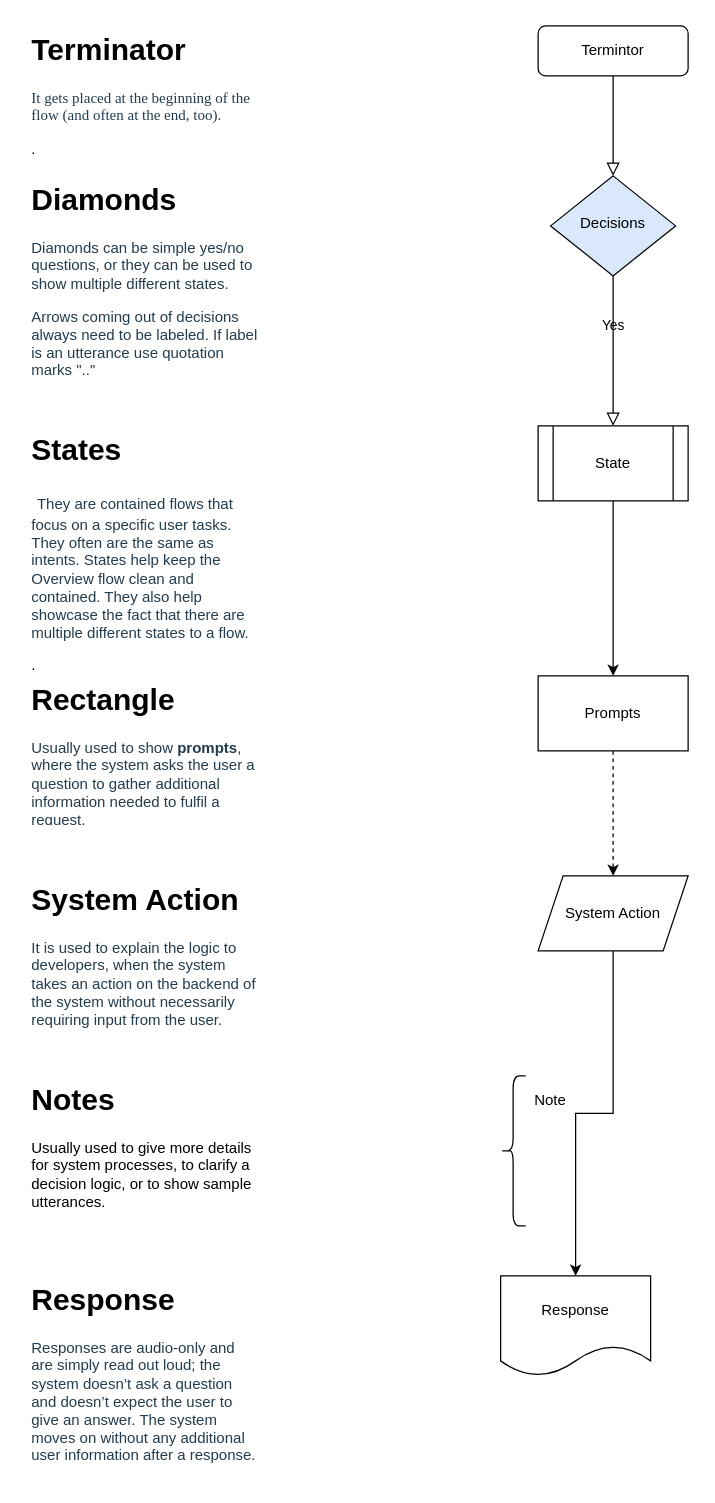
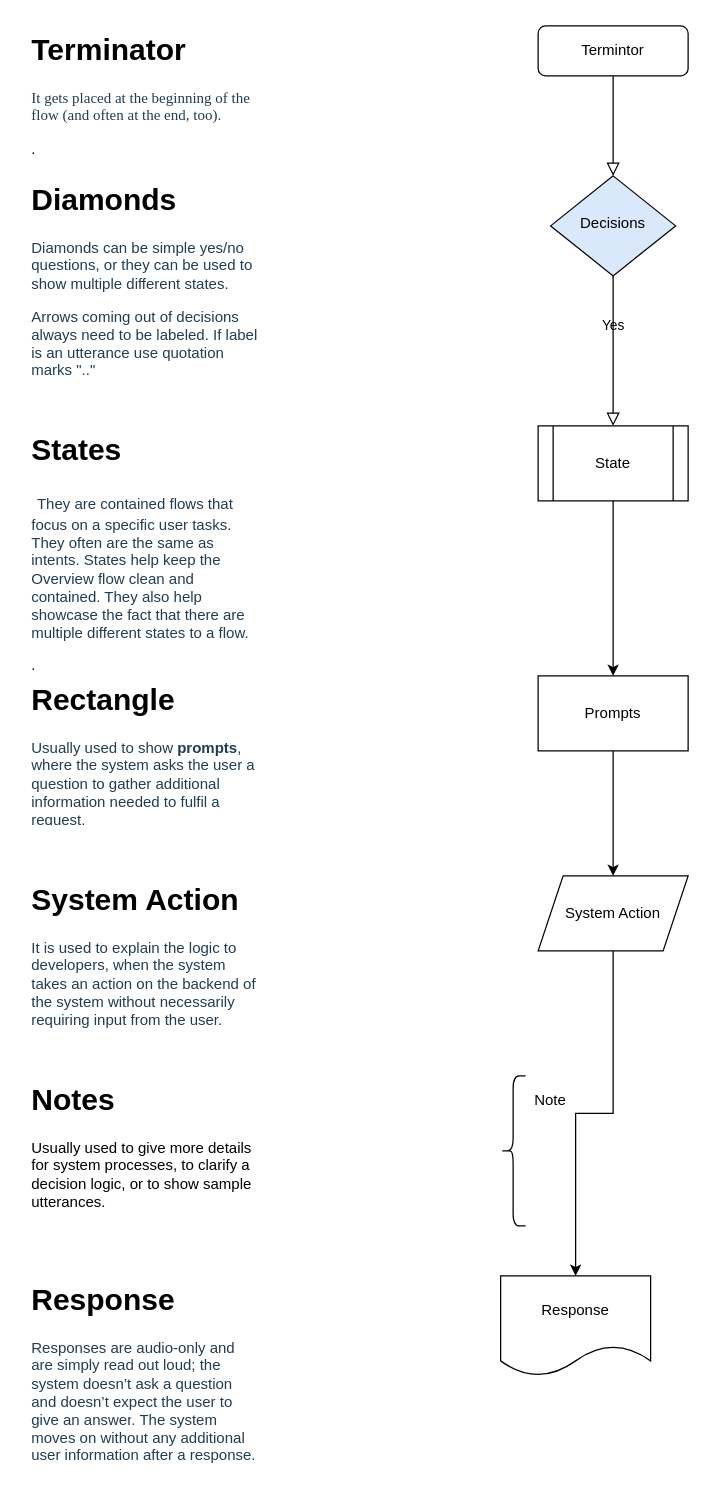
  <mxCell id="0" />
  <mxCell id="1" parent="0" />
  <mxCell id="2" value="" style="rounded=0;html=1;jettySize=auto;orthogonalLoop=1;fontSize=11;endArrow=block;endFill=0;endSize=8;strokeWidth=1;shadow=0;labelBackgroundColor=none;edgeStyle=orthogonalEdgeStyle;" parent="1" source="3" target="5" edge="1"><mxGeometry relative="1" as="geometry" /></mxCell>
  <mxCell id="3" value="Termintor" style="rounded=1;whiteSpace=wrap;html=1;fontSize=12;glass=0;strokeWidth=1;shadow=0;" parent="1" vertex="1"><mxGeometry x="430" y="20" width="120" height="40" as="geometry" /></mxCell>
  <mxCell id="4" value="Yes" style="rounded=0;html=1;jettySize=auto;orthogonalLoop=1;fontSize=11;endArrow=block;endFill=0;endSize=8;strokeWidth=1;shadow=0;labelBackgroundColor=none;edgeStyle=orthogonalEdgeStyle;" parent="1" source="5" edge="1"><mxGeometry y="20" relative="1" as="geometry"><mxPoint as="offset" /><mxPoint x="490" y="340" as="targetPoint" /></mxGeometry></mxCell>
  <mxCell id="5" value="Decisions" style="rhombus;whiteSpace=wrap;html=1;shadow=0;fontFamily=Helvetica;fontSize=12;align=center;strokeWidth=1;spacing=6;spacingTop=-4;fillColor=#dae8fc;" parent="1" vertex="1"><mxGeometry x="440" y="140" width="100" height="80" as="geometry" /></mxCell>
  <mxCell id="6" value="&lt;h1&gt;Terminator&lt;/h1&gt;&lt;font style=&quot;font-size: 12px&quot;&gt;&lt;span style=&quot;color: rgb(34 , 60 , 80) ; font-family: &amp;#34;tradegothicnextw01-ligh 693250&amp;#34; ; background-color: rgb(255 , 255 , 255)&quot;&gt;It gets placed at the beginning of the flow (and often at the end, too)&lt;/span&gt;&lt;span style=&quot;color: rgb(34 , 60 , 80) ; font-family: &amp;#34;tradegothicnextw01-ligh 693250&amp;#34; ; background-color: rgb(255 , 255 , 255)&quot;&gt;.&lt;/span&gt;&lt;/font&gt;&lt;p&gt;.&lt;/p&gt;" style="text;html=1;strokeColor=none;fillColor=none;spacing=5;spacingTop=-20;whiteSpace=wrap;overflow=hidden;rounded=0;" vertex="1" parent="1"><mxGeometry y="20" width="190" height="120" as="geometry" x="20" /></mxCell>
  <mxCell id="7" value="&lt;h1&gt;Diamonds&lt;/h1&gt;&lt;p&gt;&lt;span style=&quot;color: rgb(34 , 60 , 80) ; background-color: rgb(255 , 255 , 255)&quot;&gt;&lt;font style=&quot;font-size: 12px&quot;&gt;Diamonds can be simple yes/no questions, or they can be used to show multiple different states.&lt;/font&gt;&lt;/span&gt;&lt;br&gt;&lt;/p&gt;&lt;p&gt;&lt;span style=&quot;color: rgb(34 , 60 , 80) ; background-color: rgb(255 , 255 , 255)&quot;&gt;&lt;font style=&quot;font-size: 12px&quot;&gt;Arrows coming out of decisions always need to be labeled. If label is an utterance use quotation marks &quot;..&quot;&lt;/font&gt;&lt;/span&gt;&lt;/p&gt;" style="text;html=1;strokeColor=none;fillColor=none;spacing=5;spacingTop=-20;whiteSpace=wrap;overflow=hidden;rounded=0;" vertex="1" parent="1"><mxGeometry y="140" width="190" height="180" as="geometry" x="20" /></mxCell>
  <mxCell id="8" style="edgeStyle=orthogonalEdgeStyle;rounded=0;orthogonalLoop=1;jettySize=auto;html=1;exitX=0.5;exitY=1;exitDx=0;exitDy=0;" edge="1" parent="1" source="9"><mxGeometry relative="1" as="geometry"><mxPoint x="490" y="540" as="targetPoint" /></mxGeometry></mxCell>
  <mxCell id="9" value="State" style="shape=process;whiteSpace=wrap;html=1;backgroundOutline=1;" vertex="1" parent="1"><mxGeometry x="430" y="340" width="120" height="60" as="geometry" /></mxCell>
  <mxCell id="10" value="&lt;h1&gt;States&lt;/h1&gt;&lt;span style=&quot;color: rgb(34 , 60 , 80) ; font-family: &amp;#34;tradegothicnextw01-ligh 693250&amp;#34; ; font-size: 18px ; background-color: rgb(255 , 255 , 255)&quot;&gt;&amp;nbsp;&lt;/span&gt;&lt;span style=&quot;color: rgb(34 , 60 , 80) ; background-color: rgb(255 , 255 , 255)&quot;&gt;&lt;font style=&quot;font-size: 12px&quot;&gt;They are contained flows that focus on a specific user tasks. They often are the same as intents.&amp;nbsp;&lt;/font&gt;&lt;/span&gt;&lt;span style=&quot;color: rgb(34 , 60 , 80) ; background-color: rgb(255 , 255 , 255)&quot;&gt;&lt;font style=&quot;font-size: 12px&quot;&gt;States help keep the Overview flow clean and contained. They also help showcase the fact that there are multiple different states to a flow.&amp;nbsp;&lt;/font&gt;&lt;/span&gt;&lt;p&gt;.&lt;/p&gt;" style="text;html=1;strokeColor=none;fillColor=none;spacing=5;spacingTop=-20;whiteSpace=wrap;overflow=hidden;rounded=0;" vertex="1" parent="1"><mxGeometry y="340" width="190" height="200" as="geometry" x="20" /></mxCell>
- <mxCell id="11" value="" style="edgeStyle=orthogonalEdgeStyle;rounded=0;orthogonalLoop=1;jettySize=auto;html=1;dashed=1;" edge="1" parent="1" source="12" target="15"><mxGeometry relative="1" as="geometry" /></mxCell>
+ <mxCell id="11" value="" style="edgeStyle=orthogonalEdgeStyle;rounded=0;orthogonalLoop=1;jettySize=auto;html=1;" edge="1" parent="1" source="12" target="15"><mxGeometry relative="1" as="geometry" /></mxCell>
  <mxCell id="12" value="Prompts" style="rounded=0;whiteSpace=wrap;html=1;" vertex="1" parent="1"><mxGeometry x="430" y="540" width="120" height="60" as="geometry" /></mxCell>
  <mxCell id="13" value="&lt;h1&gt;Rectangle&lt;/h1&gt;&lt;p&gt;&lt;span style=&quot;color: rgb(34 , 60 , 80) ; background-color: rgb(255 , 255 , 255)&quot;&gt;Usually used to show&amp;nbsp;&lt;/span&gt;&lt;span style=&quot;box-sizing: border-box ; color: rgb(34 , 60 , 80)&quot;&gt;&lt;b&gt;prompts&lt;/b&gt;&lt;/span&gt;&lt;span style=&quot;background-color: rgb(255 , 255 , 255)&quot;&gt;&lt;font color=&quot;#223c50&quot;&gt;, where the system asks the user a question to gather additional information needed to&amp;nbsp;&lt;span&gt;fulfil&lt;/span&gt;&amp;nbsp;a request.&lt;/font&gt;&lt;/span&gt;&lt;br&gt;&lt;/p&gt;" style="text;html=1;strokeColor=none;fillColor=none;spacing=5;spacingTop=-20;whiteSpace=wrap;overflow=hidden;rounded=0;" vertex="1" parent="1"><mxGeometry y="540" width="190" height="120" as="geometry" x="20" /></mxCell>
  <mxCell id="14" style="edgeStyle=orthogonalEdgeStyle;rounded=0;orthogonalLoop=1;jettySize=auto;html=1;entryX=0.5;entryY=0;entryDx=0;entryDy=0;" edge="1" parent="1" source="15" target="21"><mxGeometry relative="1" as="geometry"><mxPoint x="490" y="970" as="targetPoint" /></mxGeometry></mxCell>
  <mxCell id="15" value="System Action" style="shape=parallelogram;perimeter=parallelogramPerimeter;whiteSpace=wrap;html=1;fixedSize=1;" vertex="1" parent="1"><mxGeometry x="430" y="700" width="120" height="60" as="geometry" /></mxCell>
  <mxCell id="16" style="edgeStyle=orthogonalEdgeStyle;rounded=0;orthogonalLoop=1;jettySize=auto;html=1;exitX=0.5;exitY=1;exitDx=0;exitDy=0;" edge="1" parent="1" source="15" target="15"><mxGeometry relative="1" as="geometry" /></mxCell>
  <mxCell id="17" value="&lt;h1&gt;System Action&lt;/h1&gt;&lt;p&gt;&lt;span style=&quot;color: rgb(34 , 60 , 80) ; background-color: rgb(255 , 255 , 255)&quot;&gt;&lt;font style=&quot;font-size: 12px&quot;&gt;It is used to explain the logic to developers, when the system takes an action on the backend of the system without necessarily requiring input from the user.&lt;/font&gt;&lt;/span&gt;&lt;br&gt;&lt;/p&gt;" style="text;html=1;strokeColor=none;fillColor=none;spacing=5;spacingTop=-20;whiteSpace=wrap;overflow=hidden;rounded=0;" vertex="1" parent="1"><mxGeometry y="700" width="190" height="130" as="geometry" x="20" /></mxCell>
  <mxCell id="18" value="" style="shape=curlyBracket;whiteSpace=wrap;html=1;rounded=1;" vertex="1" parent="1"><mxGeometry x="400" y="860" width="20" height="120" as="geometry" /></mxCell>
  <mxCell id="19" value="Note" style="text;html=1;strokeColor=none;fillColor=none;align=center;verticalAlign=middle;whiteSpace=wrap;rounded=0;" vertex="1" parent="1"><mxGeometry x="420" y="870" width="40" height="20" as="geometry" /></mxCell>
  <mxCell id="20" value="&lt;h1&gt;Notes&lt;/h1&gt;&lt;p&gt;Usually used to give more details for system processes, to clarify a decision logic, or to show sample utterances.&lt;/p&gt;" style="text;html=1;strokeColor=none;fillColor=none;spacing=5;spacingTop=-20;whiteSpace=wrap;overflow=hidden;rounded=0;" vertex="1" parent="1"><mxGeometry y="860" width="190" height="120" as="geometry" x="20" /></mxCell>
  <mxCell id="21" value="Response" style="shape=document;whiteSpace=wrap;html=1;boundedLbl=1;" vertex="1" parent="1"><mxGeometry x="400" y="1020" width="120" height="80" as="geometry" /></mxCell>
  <mxCell id="22" value="&lt;h1&gt;Response&lt;/h1&gt;&lt;p&gt;&lt;span style=&quot;color: rgb(34 , 60 , 80) ; background-color: rgb(255 , 255 , 255)&quot;&gt;Responses are audio-only and are simply read out loud; the system doesn’t ask a question and doesn’t expect the user to give an answer&lt;/span&gt;&lt;span style=&quot;color: rgb(34 , 60 , 80) ; background-color: rgb(255 , 255 , 255)&quot;&gt;. The system moves on without any additional user information after a response.&lt;/span&gt;&lt;br&gt;&lt;/p&gt;" style="text;html=1;strokeColor=none;fillColor=none;spacing=5;spacingTop=-20;whiteSpace=wrap;overflow=hidden;rounded=0;" vertex="1" parent="1"><mxGeometry y="1020" width="190" height="160" as="geometry" x="20" /></mxCell>
